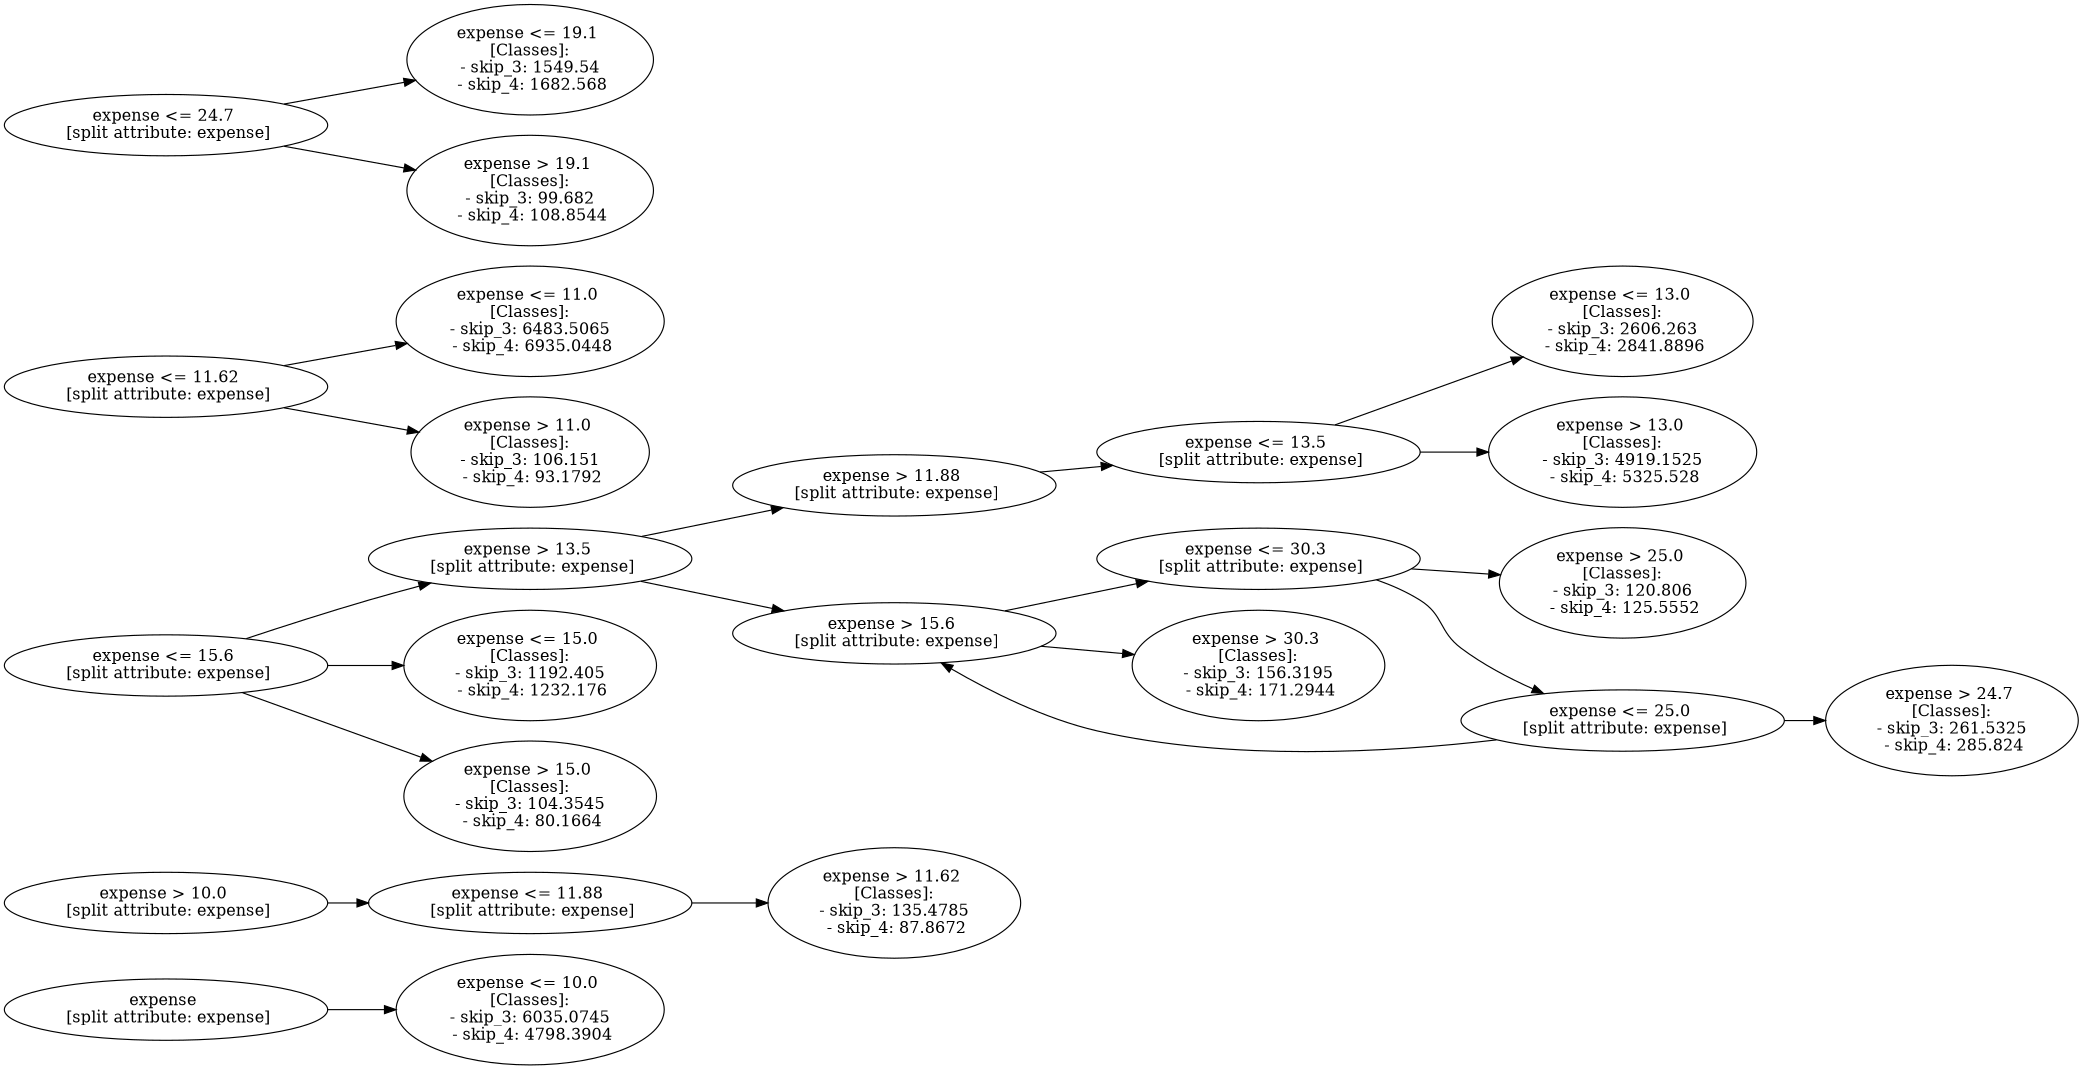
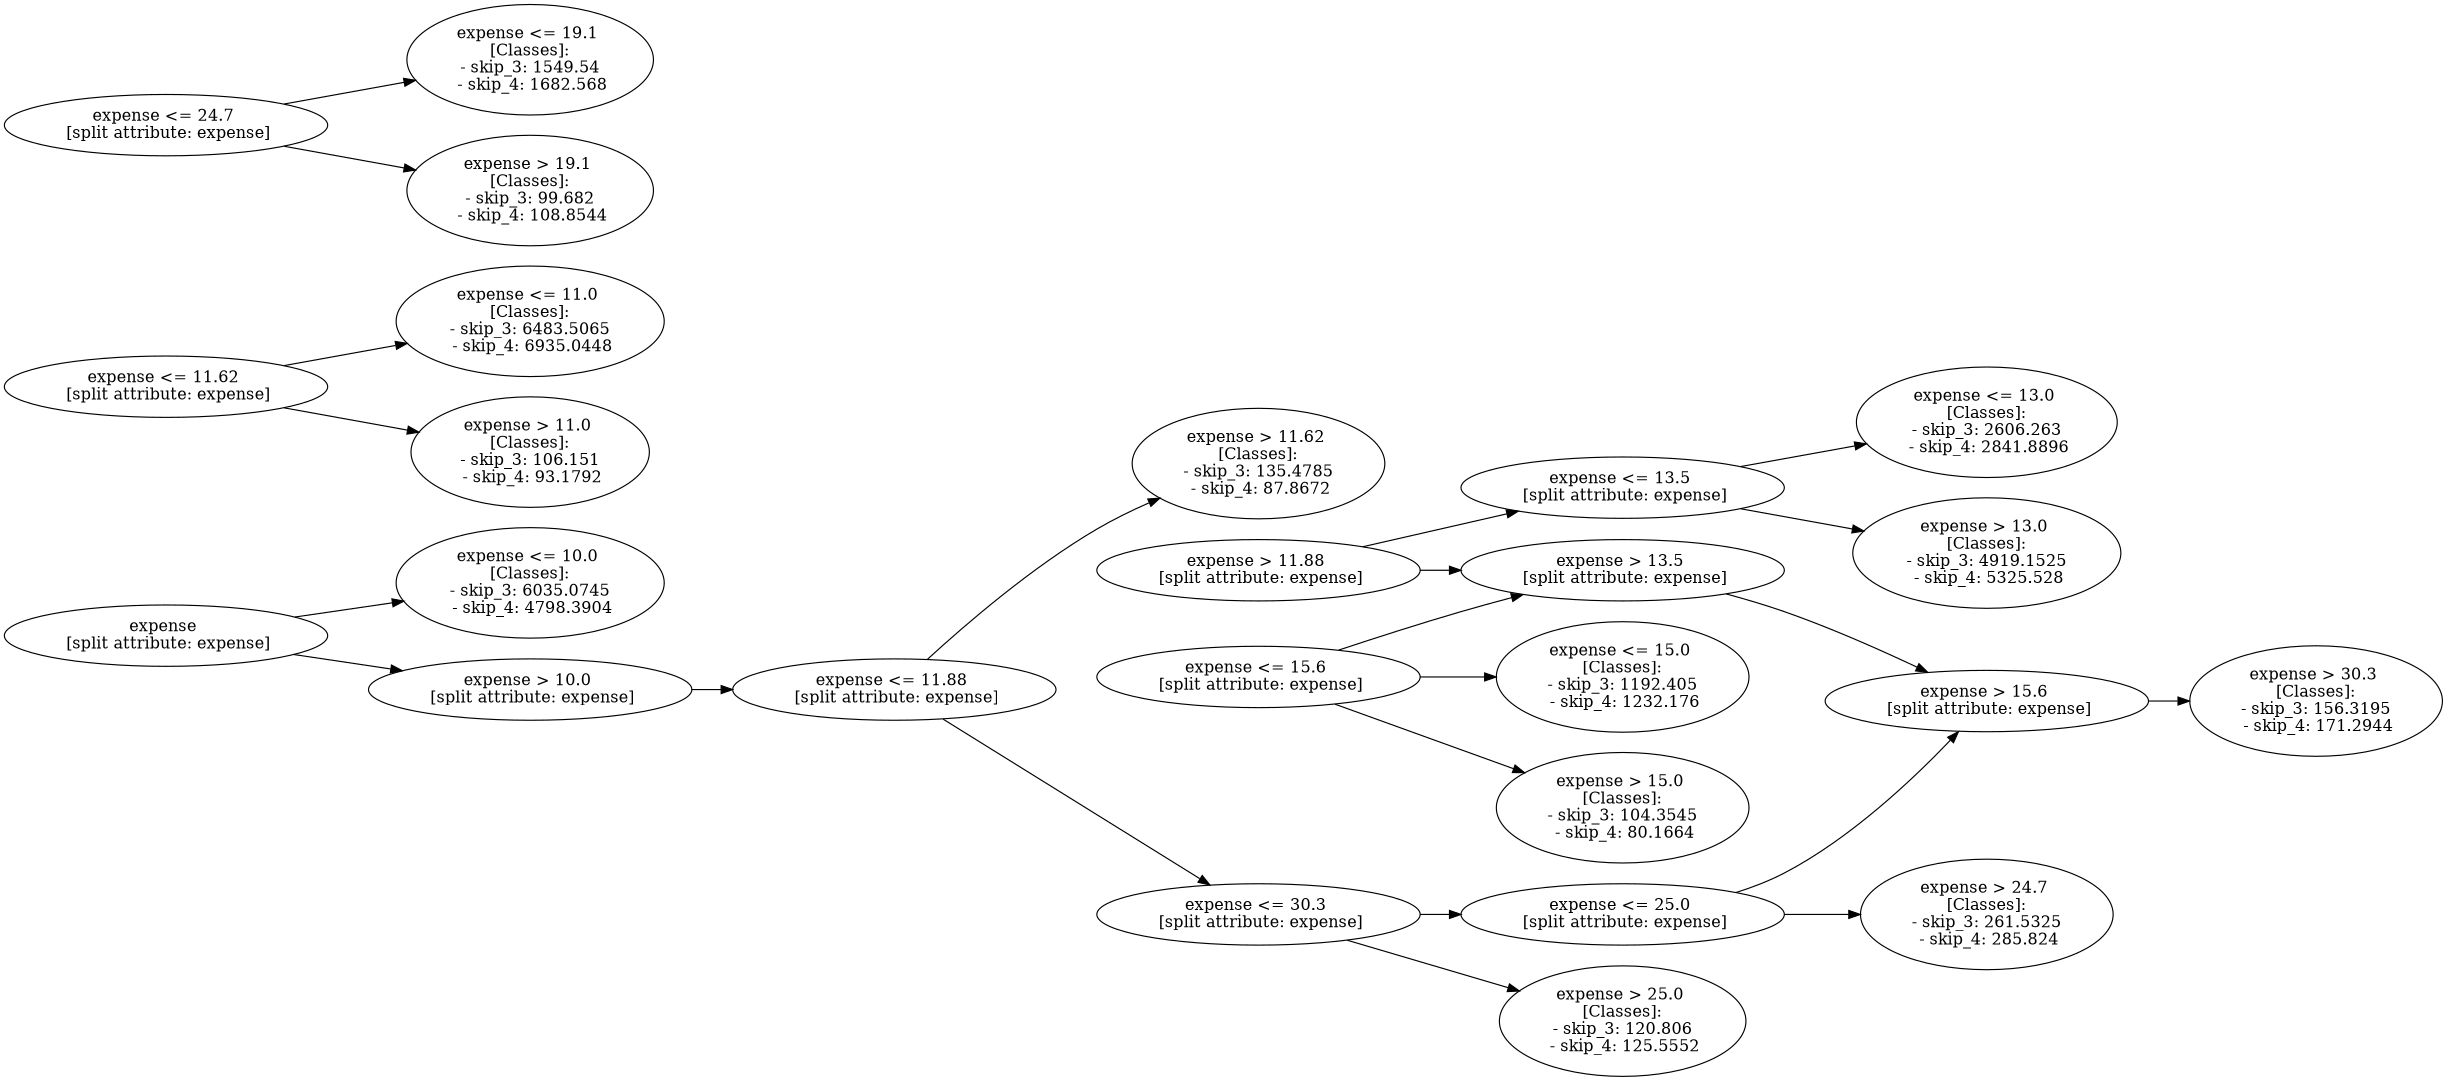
  digraph {
    rankdir=LR
    n1 [label="expense \n [split attribute: expense]"]
    n2 [label="expense <= 10.0 \n [Classes]: \n - skip_3: 6035.0745 \n - skip_4: 4798.3904"]
    n3 [label="expense > 10.0 \n [split attribute: expense]"]
    n4 [label="expense <= 11.88 \n [split attribute: expense]"]
    n5 [label="expense > 11.62 \n [Classes]: \n - skip_3: 135.4785 \n - skip_4: 87.8672"]
    n6 [label="expense > 11.88 \n [split attribute: expense]"]
    n7 [label="expense <= 13.5 \n [split attribute: expense]"]
    n8 [label="expense > 13.5 \n [split attribute: expense]"]
    n9 [label="expense <= 11.62 \n [split attribute: expense]"]
    n10 [label="expense <= 11.0 \n [Classes]: \n - skip_3: 6483.5065 \n - skip_4: 6935.0448"]
    n11 [label="expense > 11.0 \n [Classes]: \n - skip_3: 106.151 \n - skip_4: 93.1792"]
    n12 [label="expense <= 13.0 \n [Classes]: \n - skip_3: 2606.263 \n - skip_4: 2841.8896"]
    n13 [label="expense > 13.0 \n [Classes]: \n - skip_3: 4919.1525 \n - skip_4: 5325.528"]
    n14 [label="expense > 15.6 \n [split attribute: expense]"]
    n15 [label="expense <= 15.6 \n [split attribute: expense]"]
    n16 [label="expense <= 15.0 \n [Classes]: \n - skip_3: 1192.405 \n - skip_4: 1232.176"]
    n17 [label="expense > 15.0 \n [Classes]: \n - skip_3: 104.3545 \n - skip_4: 80.1664"]
    n18 [label="expense <= 30.3 \n [split attribute: expense]"]
    n19 [label="expense > 30.3 \n [Classes]: \n - skip_3: 156.3195 \n - skip_4: 171.2944"]
    n20 [label="expense <= 25.0 \n [split attribute: expense]"]
    n21 [label="expense > 25.0 \n [Classes]: \n - skip_3: 120.806 \n - skip_4: 125.5552"]
    n22 [label="expense > 24.7 \n [Classes]: \n - skip_3: 261.5325 \n - skip_4: 285.824"]
    n23 [label="expense <= 24.7 \n [split attribute: expense]"]
    n24 [label="expense <= 19.1 \n [Classes]: \n - skip_3: 1549.54 \n - skip_4: 1682.568"]
    n25 [label="expense > 19.1 \n [Classes]: \n - skip_3: 99.682 \n - skip_4: 108.8544"]
    n1 -> n2
+   n1 -> n3
    n3 -> n4
    n4 -> n5
    n6 -> n7
-   n8 -> n6
+   n6 -> n8
    n7 -> n12
    n7 -> n13
    n8 -> n14
    n9 -> n10
    n9 -> n11
-   n14 -> n18
+   n4 -> n18
    n14 -> n19
    n15 -> n8
    n15 -> n16
    n15 -> n17
    n18 -> n20
    n18 -> n21
    n20 -> n14
    n20 -> n22
    n23 -> n24
    n23 -> n25
  }
